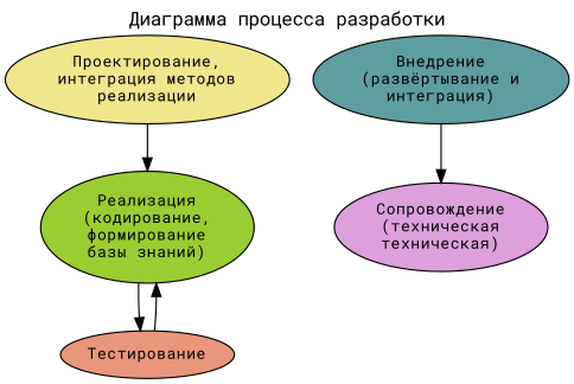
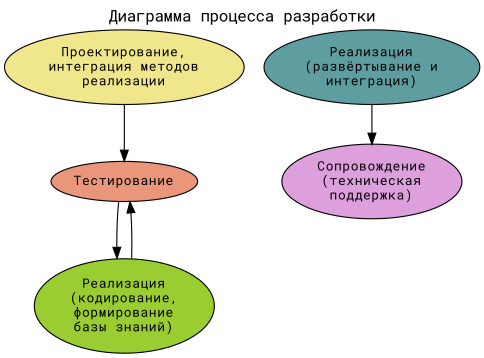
  digraph {
    fontname="Roboto Mono"
    fontsize=14
    label="Диаграмма процесса разработки"
    labeljust=c
    labelloc=t
    mindist=13
    root=development
    splines=true
    node [fontname="Roboto Mono" fontsize=12 style=filled]
    edge [fontname="Roboto Mono" style=solid]
    n1 [fillcolor=Khaki label="Проектирование,\nинтеграция методов\nреализации"]
    n2 [fillcolor=YellowGreen label="Реализация\n(кодирование,\nформирование\nбазы знаний)"]
    n3 [fillcolor=DarkSalmon label="Тестирование"]
-   n4 [fillcolor=CadetBlue label="Внедрение\n(развёртывание и\nинтеграция)"]
-   n5 [fillcolor=Plum label="Сопровождение\n(техническая\nтехническая)"]
-   n1 -> n2
+   n4 [fillcolor=CadetBlue label="Реализация\n(развёртывание и\nинтеграция)"]
+   n5 [fillcolor=Plum label="Сопровождение\n(техническая\nподдержка)"]
+   n1 -> n3
    n2 -> n3
    n3 -> n2
    n4 -> n5
  }
